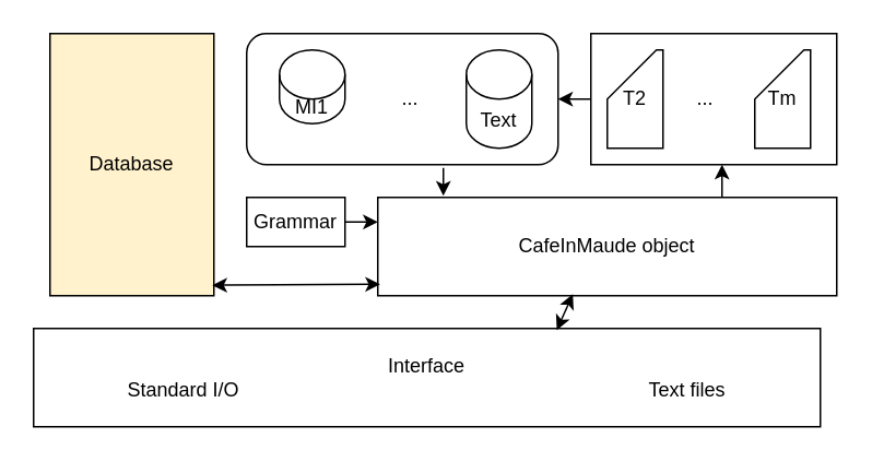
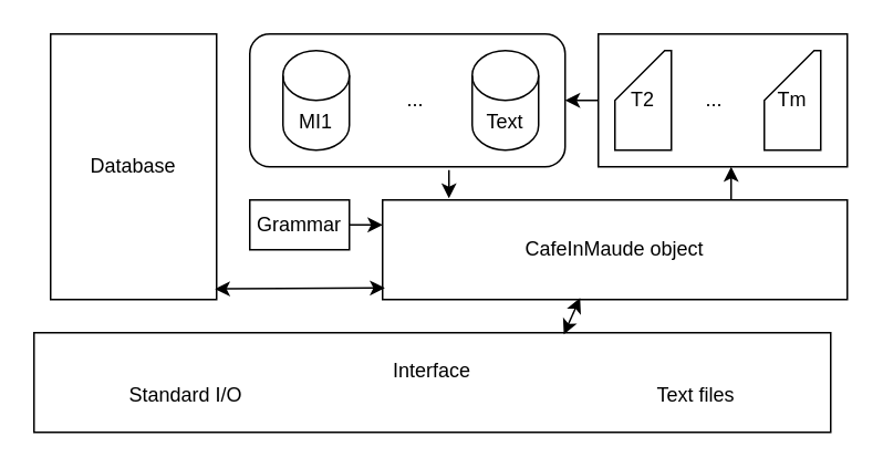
  <mxCell id="0" />
  <mxCell id="1" parent="0" />
  <mxCell id="2" value="Interface&lt;br&gt;Standard I/O&amp;nbsp; &amp;nbsp; &amp;nbsp; &amp;nbsp; &amp;nbsp; &amp;nbsp; &amp;nbsp; &amp;nbsp; &amp;nbsp; &amp;nbsp; &amp;nbsp; &amp;nbsp; &amp;nbsp; &amp;nbsp; &amp;nbsp; &amp;nbsp; &amp;nbsp; &amp;nbsp; &amp;nbsp; &amp;nbsp; &amp;nbsp; &amp;nbsp; &amp;nbsp; &amp;nbsp; &amp;nbsp; &amp;nbsp; &amp;nbsp; &amp;nbsp; &amp;nbsp; &amp;nbsp; &amp;nbsp; &amp;nbsp; &amp;nbsp; &amp;nbsp; &amp;nbsp; &amp;nbsp; &amp;nbsp; &amp;nbsp;Text files" style="rounded=0;whiteSpace=wrap;html=1;" vertex="1" parent="1"><mxGeometry x="20" y="200" width="480" height="60" as="geometry" /></mxCell>
  <mxCell id="3" value="CafeInMaude object" style="rounded=0;whiteSpace=wrap;html=1;" vertex="1" parent="1"><mxGeometry x="230" y="120" width="280" height="60" as="geometry" /></mxCell>
- <mxCell id="4" value="Database" style="rounded=0;whiteSpace=wrap;html=1;fillColor=#fff2cc;" vertex="1" parent="1"><mxGeometry x="30" y="20" width="100" height="160" as="geometry" /></mxCell>
+ <mxCell id="4" value="Database" style="rounded=0;whiteSpace=wrap;html=1;" vertex="1" parent="1"><mxGeometry x="30" y="20" width="100" height="160" as="geometry" /></mxCell>
  <mxCell id="5" value="" style="rounded=1;whiteSpace=wrap;html=1;" vertex="1" parent="1"><mxGeometry x="150" y="20" width="190" height="80" as="geometry" /></mxCell>
  <mxCell id="6" value="Grammar" style="rounded=0;whiteSpace=wrap;html=1;" vertex="1" parent="1"><mxGeometry x="150" y="120" width="60" height="30" as="geometry" /></mxCell>
  <mxCell id="7" value="" style="endArrow=classic;html=1;exitX=1;exitY=0.5;exitDx=0;exitDy=0;entryX=0;entryY=0.25;entryDx=0;entryDy=0;" edge="1" parent="1" source="6" target="3"><mxGeometry width="50" height="50" relative="1" as="geometry"><mxPoint x="280" y="80" as="sourcePoint" /><mxPoint x="330" y="30" as="targetPoint" /></mxGeometry></mxCell>
  <mxCell id="8" value="" style="endArrow=classic;startArrow=classic;html=1;exitX=0.99;exitY=0.96;exitDx=0;exitDy=0;exitPerimeter=0;entryX=0.005;entryY=0.883;entryDx=0;entryDy=0;entryPerimeter=0;" edge="1" parent="1" source="4" target="3"><mxGeometry width="50" height="50" relative="1" as="geometry"><mxPoint x="280" y="160" as="sourcePoint" /><mxPoint x="330" y="110" as="targetPoint" /></mxGeometry></mxCell>
- <mxCell id="9" value="MI1" style="shape=cylinder3;whiteSpace=wrap;html=1;boundedLbl=1;backgroundOutline=1;size=15;" vertex="1" parent="1"><mxGeometry x="170" y="30" width="40" height="45" as="geometry" /></mxCell>
+ <mxCell id="9" value="MI1" style="shape=cylinder3;whiteSpace=wrap;html=1;boundedLbl=1;backgroundOutline=1;size=15;" vertex="1" parent="1"><mxGeometry x="170" y="30" width="40" height="60" as="geometry" /></mxCell>
  <mxCell id="10" value="Text" style="shape=cylinder3;whiteSpace=wrap;html=1;boundedLbl=1;backgroundOutline=1;size=15;" vertex="1" parent="1"><mxGeometry x="284" y="30" width="40" height="60" as="geometry" /></mxCell>
  <mxCell id="11" value="..." style="text;html=1;strokeColor=none;fillColor=none;align=center;verticalAlign=middle;whiteSpace=wrap;rounded=0;" vertex="1" parent="1"><mxGeometry x="230" y="50" width="40" height="20" as="geometry" /></mxCell>
  <mxCell id="12" value="" style="endArrow=classic;html=1;" edge="1" parent="1"><mxGeometry width="50" height="50" relative="1" as="geometry"><mxPoint x="270" y="102" as="sourcePoint" /><mxPoint x="270" y="119" as="targetPoint" /></mxGeometry></mxCell>
  <mxCell id="13" value="" style="rounded=0;whiteSpace=wrap;html=1;" vertex="1" parent="1"><mxGeometry x="360" y="20" width="150" height="80" as="geometry" /></mxCell>
  <mxCell id="14" value="" style="endArrow=classic;html=1;exitX=0.75;exitY=0;exitDx=0;exitDy=0;" edge="1" parent="1" source="3"><mxGeometry width="50" height="50" relative="1" as="geometry"><mxPoint x="280" y="160" as="sourcePoint" /><mxPoint x="440" y="100" as="targetPoint" /></mxGeometry></mxCell>
  <mxCell id="15" value="" style="endArrow=classic;startArrow=classic;html=1;exitX=0.665;exitY=0.017;exitDx=0;exitDy=0;exitPerimeter=0;entryX=0.425;entryY=0.983;entryDx=0;entryDy=0;entryPerimeter=0;" edge="1" parent="1" source="2" target="3"><mxGeometry width="50" height="50" relative="1" as="geometry"><mxPoint x="280" y="160" as="sourcePoint" /><mxPoint x="330" y="110" as="targetPoint" /></mxGeometry></mxCell>
  <mxCell id="16" value="T2" style="shape=card;whiteSpace=wrap;html=1;" vertex="1" parent="1"><mxGeometry x="370" y="30" width="34" height="60" as="geometry" /></mxCell>
  <mxCell id="17" value="Tm" style="shape=card;whiteSpace=wrap;html=1;" vertex="1" parent="1"><mxGeometry x="460" y="30" width="34" height="60" as="geometry" /></mxCell>
  <mxCell id="18" value="..." style="text;html=1;strokeColor=none;fillColor=none;align=center;verticalAlign=middle;whiteSpace=wrap;rounded=0;" vertex="1" parent="1"><mxGeometry x="410" y="50" width="40" height="20" as="geometry" /></mxCell>
  <mxCell id="19" value="" style="endArrow=classic;html=1;exitX=0;exitY=0.5;exitDx=0;exitDy=0;entryX=1;entryY=0.5;entryDx=0;entryDy=0;" edge="1" parent="1" source="13" target="5"><mxGeometry width="50" height="50" relative="1" as="geometry"><mxPoint x="280" y="160" as="sourcePoint" /><mxPoint x="330" y="110" as="targetPoint" /></mxGeometry></mxCell>
